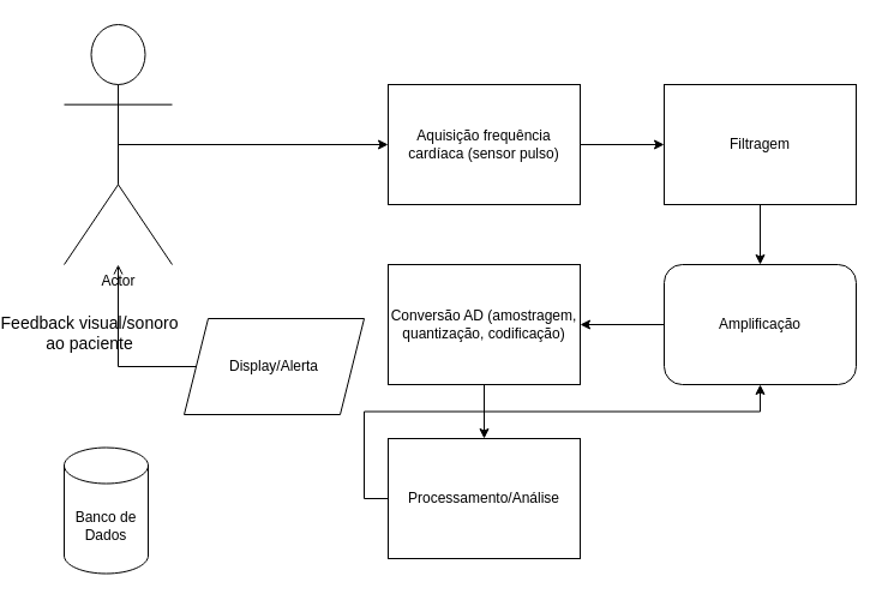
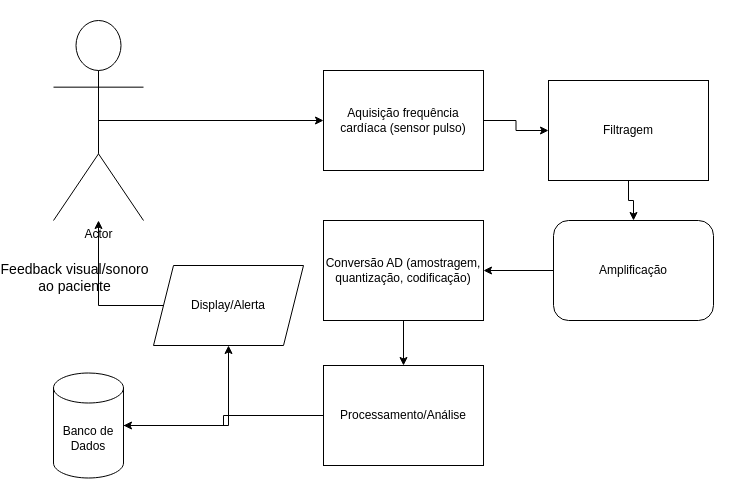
  <mxCell id="0" />
  <mxCell id="1" parent="0" />
  <mxCell id="2" style="edgeStyle=orthogonalEdgeStyle;rounded=0;orthogonalLoop=1;jettySize=auto;html=1;entryX=0;entryY=0.5;entryDx=0;entryDy=0;exitX=0.5;exitY=0.5;exitDx=0;exitDy=0;exitPerimeter=0;" edge="1" parent="1" source="3" target="5"><mxGeometry relative="1" as="geometry" /></mxCell>
  <mxCell id="3" value="Actor" style="shape=umlActor;verticalLabelPosition=bottom;verticalAlign=top;html=1;outlineConnect=0;" vertex="1" parent="1"><mxGeometry x="20" y="20" width="90" height="200" as="geometry" /></mxCell>
  <mxCell id="4" style="edgeStyle=orthogonalEdgeStyle;rounded=0;orthogonalLoop=1;jettySize=auto;html=1;exitX=1;exitY=0.5;exitDx=0;exitDy=0;entryX=0;entryY=0.5;entryDx=0;entryDy=0;" edge="1" parent="1" source="5" target="7"><mxGeometry relative="1" as="geometry" /></mxCell>
  <mxCell id="5" value="Aquisição frequência cardíaca (sensor pulso)" style="rounded=0;whiteSpace=wrap;html=1;" vertex="1" parent="1"><mxGeometry x="290" y="70" width="160" height="100" as="geometry" /></mxCell>
  <mxCell id="6" style="edgeStyle=orthogonalEdgeStyle;rounded=0;orthogonalLoop=1;jettySize=auto;html=1;exitX=0.5;exitY=1;exitDx=0;exitDy=0;" edge="1" parent="1" source="7" target="9"><mxGeometry relative="1" as="geometry" /></mxCell>
- <mxCell id="7" value="Filtragem" style="whiteSpace=wrap;html=1;" vertex="1" parent="1"><mxGeometry x="520" y="70" width="160" height="100" as="geometry" /></mxCell>
+ <mxCell id="7" value="Filtragem" style="whiteSpace=wrap;html=1;" vertex="1" parent="1"><mxGeometry x="515" y="80" width="160" height="100" as="geometry" /></mxCell>
  <mxCell id="8" style="edgeStyle=orthogonalEdgeStyle;rounded=0;orthogonalLoop=1;jettySize=auto;html=1;exitX=0;exitY=0.5;exitDx=0;exitDy=0;entryX=1;entryY=0.5;entryDx=0;entryDy=0;" edge="1" parent="1" source="9" target="11"><mxGeometry relative="1" as="geometry" /></mxCell>
  <mxCell id="9" value="Amplificação" style="whiteSpace=wrap;html=1;rounded=1;" vertex="1" parent="1"><mxGeometry x="520" y="220" width="160" height="100" as="geometry" /></mxCell>
  <mxCell id="10" style="edgeStyle=orthogonalEdgeStyle;rounded=0;orthogonalLoop=1;jettySize=auto;html=1;exitX=0.5;exitY=1;exitDx=0;exitDy=0;entryX=0.5;entryY=0;entryDx=0;entryDy=0;" edge="1" parent="1" source="11" target="13"><mxGeometry relative="1" as="geometry" /></mxCell>
  <mxCell id="11" value="Conversão AD (amostragem, quantização, codificação)" style="whiteSpace=wrap;html=1;" vertex="1" parent="1"><mxGeometry x="290" y="220" width="160" height="100" as="geometry" /></mxCell>
- <mxCell id="12" style="edgeStyle=orthogonalEdgeStyle;rounded=0;orthogonalLoop=1;jettySize=auto;html=1;exitX=0;exitY=0.5;exitDx=0;exitDy=0;" edge="1" parent="1" source="13" target="9"><mxGeometry relative="1" as="geometry" /></mxCell>
+ <mxCell id="12" style="edgeStyle=orthogonalEdgeStyle;rounded=0;orthogonalLoop=1;jettySize=auto;html=1;exitX=0;exitY=0.5;exitDx=0;exitDy=0;entryX=1;entryY=0.5;entryDx=0;entryDy=0;entryPerimeter=0;" edge="1" parent="1" source="13" target="15"><mxGeometry relative="1" as="geometry" /></mxCell>
  <mxCell id="13" value="Processamento/Análise" style="whiteSpace=wrap;html=1;" vertex="1" parent="1"><mxGeometry x="290" y="365" width="160" height="100" as="geometry" /></mxCell>
+ <mxCell id="14" style="edgeStyle=orthogonalEdgeStyle;rounded=0;orthogonalLoop=1;jettySize=auto;html=1;entryX=0.5;entryY=1;entryDx=0;entryDy=0;" edge="1" parent="1" source="15" target="18"><mxGeometry relative="1" as="geometry" /></mxCell>
  <mxCell id="15" value="Banco de Dados" style="shape=cylinder3;whiteSpace=wrap;html=1;boundedLbl=1;backgroundOutline=1;size=15;" vertex="1" parent="1"><mxGeometry x="20" y="372.5" width="70" height="105" as="geometry" /></mxCell>
- <mxCell id="16" style="edgeStyle=orthogonalEdgeStyle;rounded=0;orthogonalLoop=1;jettySize=auto;html=1;endArrow=open;" edge="1" parent="1" source="18" target="3"><mxGeometry relative="1" as="geometry" /></mxCell>
+ <mxCell id="16" style="edgeStyle=orthogonalEdgeStyle;rounded=0;orthogonalLoop=1;jettySize=auto;html=1;" edge="1" parent="1" source="18" target="3"><mxGeometry relative="1" as="geometry" /></mxCell>
  <mxCell id="17" value="&lt;font style=&quot;font-size: 14px&quot;&gt;Feedback visual/sonoro &lt;br&gt;ao paciente&lt;/font&gt;" style="edgeLabel;html=1;align=center;verticalAlign=middle;resizable=0;points=[];labelBackgroundColor=none;" vertex="1" connectable="0" parent="16"><mxGeometry x="0.23" y="2" relative="1" as="geometry"><mxPoint x="-23" y="-2" as="offset" /></mxGeometry></mxCell>
  <mxCell id="18" value="Display/Alerta" style="shape=parallelogram;perimeter=parallelogramPerimeter;whiteSpace=wrap;html=1;fixedSize=1;" vertex="1" parent="1"><mxGeometry x="120" y="265" width="150" height="80" as="geometry" /></mxCell>
